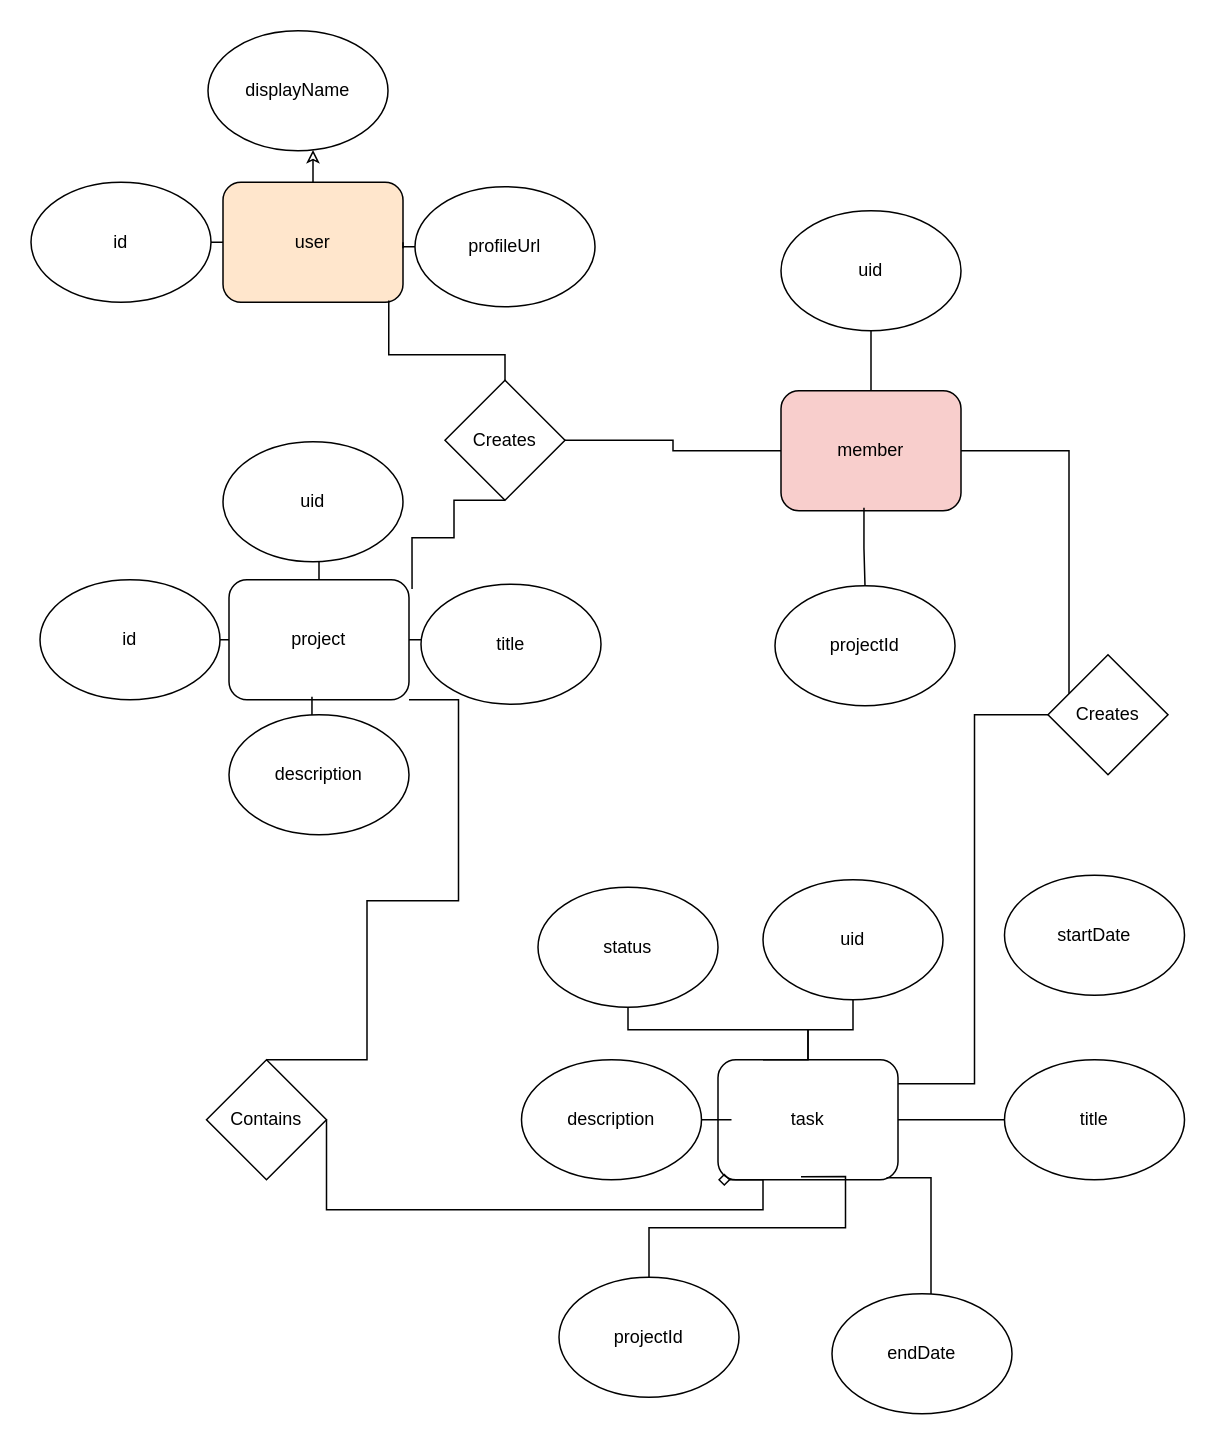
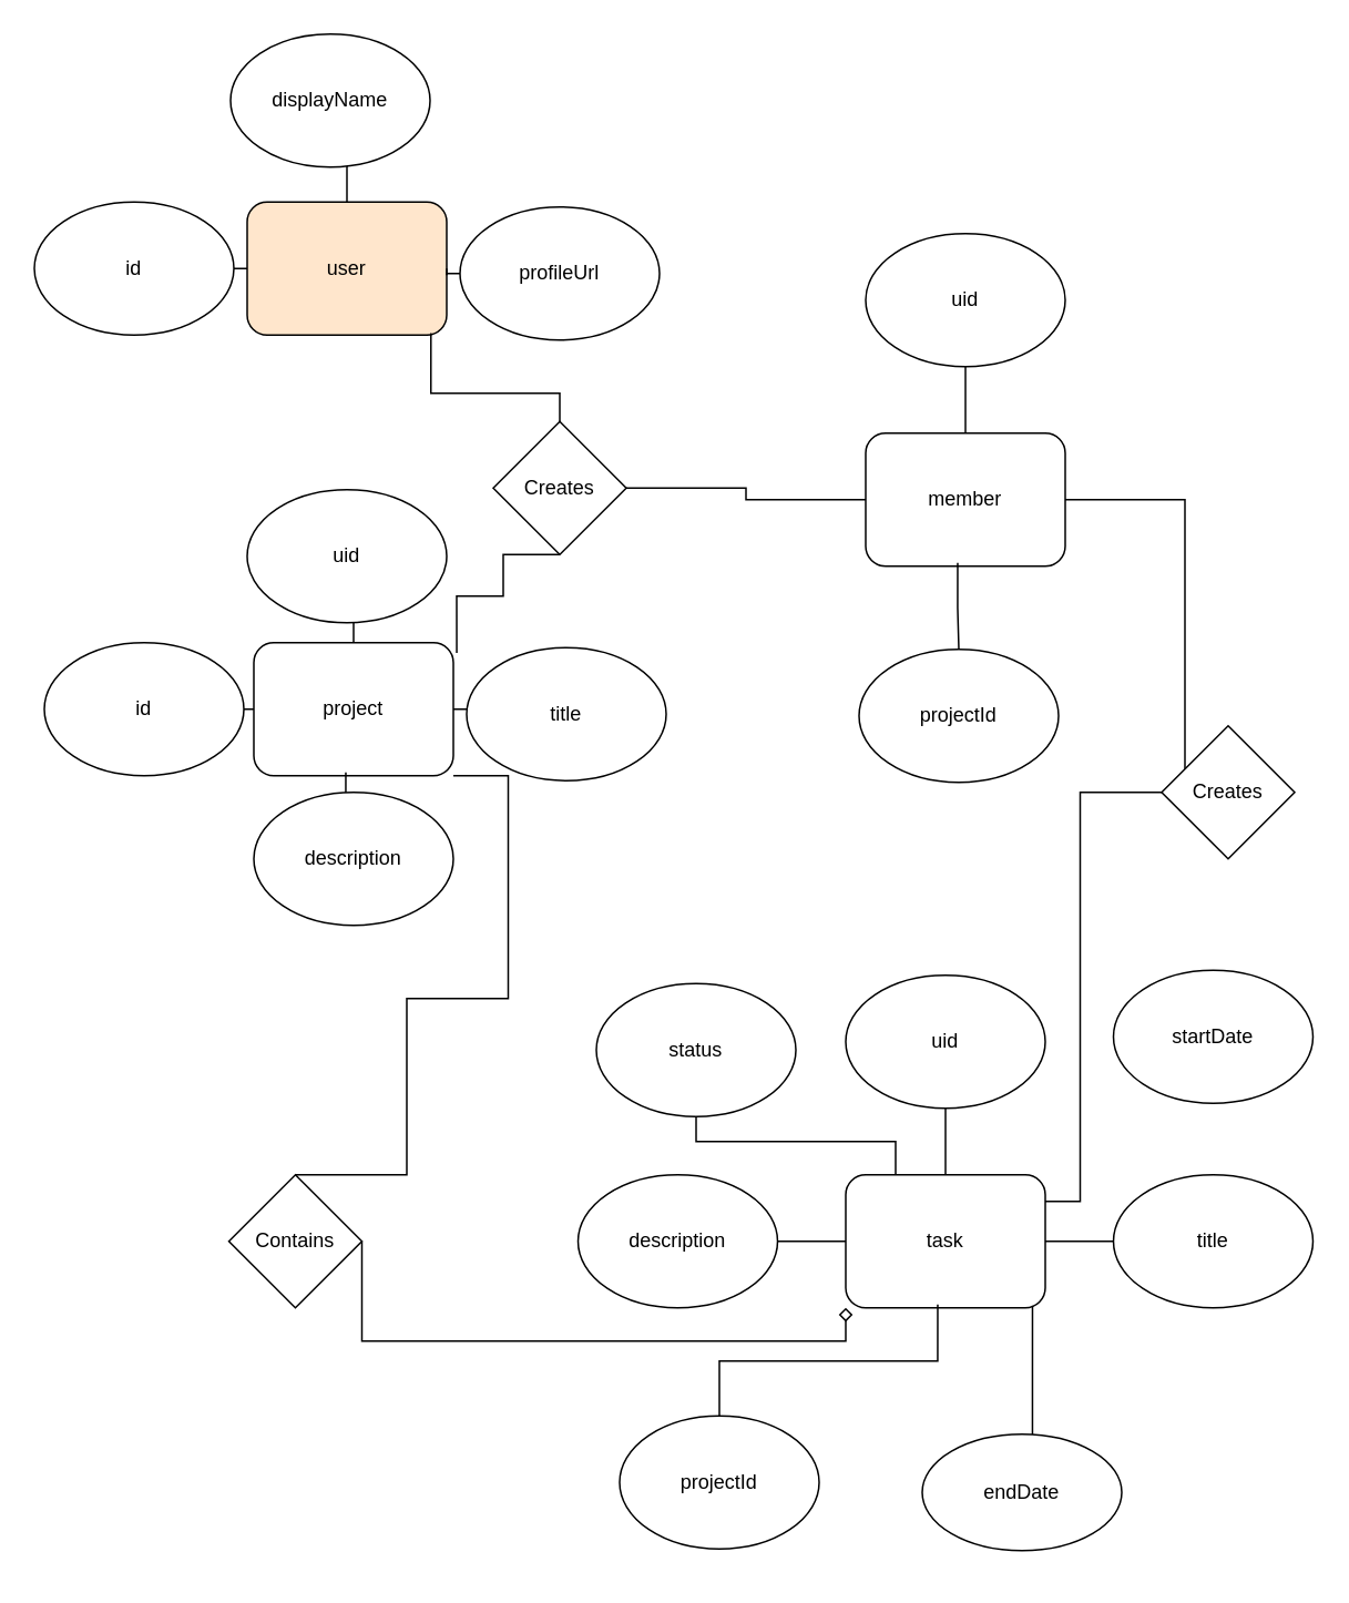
  <mxCell id="0" />
  <mxCell id="1" parent="0" />
  <mxCell id="2" style="edgeStyle=orthogonalEdgeStyle;rounded=0;orthogonalLoop=1;jettySize=auto;html=1;exitX=0;exitY=0.5;exitDx=0;exitDy=0;strokeColor=default;endArrow=none;endFill=0;" parent="1" source="3" target="4" edge="1"><mxGeometry relative="1" as="geometry" /></mxCell>
  <mxCell id="3" value="user" style="rounded=1;whiteSpace=wrap;html=1;fillColor=#ffe6cc;" parent="1" vertex="1"><mxGeometry x="148" y="121" width="120" height="80" as="geometry" /></mxCell>
  <mxCell id="4" value="id" style="ellipse;whiteSpace=wrap;html=1;" parent="1" vertex="1"><mxGeometry x="20" y="121" width="120" height="80" as="geometry" /></mxCell>
- <mxCell id="5" style="edgeStyle=orthogonalEdgeStyle;rounded=0;orthogonalLoop=1;jettySize=auto;html=1;exitX=0.5;exitY=0;exitDx=0;exitDy=0;strokeColor=default;endArrow=classic;endFill=0;" parent="1" source="3" target="6" edge="1"><mxGeometry relative="1" as="geometry"><mxPoint x="158" y="161" as="sourcePoint" /><Array as="points"><mxPoint x="208" y="83" /><mxPoint x="210" y="83" /></Array></mxGeometry></mxCell>
+ <mxCell id="5" style="edgeStyle=orthogonalEdgeStyle;rounded=0;orthogonalLoop=1;jettySize=auto;html=1;exitX=0.5;exitY=0;exitDx=0;exitDy=0;strokeColor=default;endArrow=none;endFill=0;" parent="1" source="3" target="6" edge="1"><mxGeometry relative="1" as="geometry"><mxPoint x="158" y="161" as="sourcePoint" /><Array as="points"><mxPoint x="208" y="83" /><mxPoint x="210" y="83" /></Array></mxGeometry></mxCell>
  <mxCell id="6" value="displayName" style="ellipse;whiteSpace=wrap;html=1;" parent="1" vertex="1"><mxGeometry x="138" y="20" width="120" height="80" as="geometry" /></mxCell>
  <mxCell id="7" style="edgeStyle=orthogonalEdgeStyle;rounded=0;orthogonalLoop=1;jettySize=auto;html=1;exitX=1;exitY=0.5;exitDx=0;exitDy=0;strokeColor=default;endArrow=none;endFill=0;" parent="1" source="3" target="8" edge="1"><mxGeometry relative="1" as="geometry"><mxPoint x="488" y="231" as="sourcePoint" /><Array as="points"><mxPoint x="268" y="165" /><mxPoint x="268" y="165" /></Array></mxGeometry></mxCell>
  <mxCell id="8" value="profileUrl" style="ellipse;whiteSpace=wrap;html=1;" parent="1" vertex="1"><mxGeometry x="276" y="124" width="120" height="80" as="geometry" /></mxCell>
  <mxCell id="9" style="edgeStyle=orthogonalEdgeStyle;rounded=0;orthogonalLoop=1;jettySize=auto;html=1;exitX=0;exitY=0.5;exitDx=0;exitDy=0;strokeColor=default;endArrow=none;endFill=0;" parent="1" source="10" target="11" edge="1"><mxGeometry relative="1" as="geometry" /></mxCell>
  <mxCell id="10" value="project" style="rounded=1;whiteSpace=wrap;html=1;" parent="1" vertex="1"><mxGeometry x="152" y="386" width="120" height="80" as="geometry" /></mxCell>
  <mxCell id="11" value="id" style="ellipse;whiteSpace=wrap;html=1;" parent="1" vertex="1"><mxGeometry x="26" y="386" width="120" height="80" as="geometry" /></mxCell>
  <mxCell id="12" style="edgeStyle=orthogonalEdgeStyle;rounded=0;orthogonalLoop=1;jettySize=auto;html=1;exitX=0.5;exitY=0;exitDx=0;exitDy=0;strokeColor=default;endArrow=none;endFill=0;" parent="1" source="10" target="13" edge="1"><mxGeometry relative="1" as="geometry"><mxPoint x="162" y="426" as="sourcePoint" /></mxGeometry></mxCell>
  <mxCell id="13" value="uid" style="ellipse;whiteSpace=wrap;html=1;" parent="1" vertex="1"><mxGeometry x="148" y="294" width="120" height="80" as="geometry" /></mxCell>
  <mxCell id="14" style="edgeStyle=orthogonalEdgeStyle;rounded=0;orthogonalLoop=1;jettySize=auto;html=1;exitX=1;exitY=0.5;exitDx=0;exitDy=0;strokeColor=default;endArrow=none;endFill=0;" parent="1" source="10" target="15" edge="1"><mxGeometry relative="1" as="geometry"><mxPoint x="492" y="496" as="sourcePoint" /></mxGeometry></mxCell>
  <mxCell id="15" value="title" style="ellipse;whiteSpace=wrap;html=1;" parent="1" vertex="1"><mxGeometry x="280" y="389" width="120" height="80" as="geometry" /></mxCell>
  <mxCell id="16" style="edgeStyle=orthogonalEdgeStyle;rounded=0;orthogonalLoop=1;jettySize=auto;html=1;exitX=0.461;exitY=0.974;exitDx=0;exitDy=0;strokeColor=default;endArrow=none;endFill=0;exitPerimeter=0;" parent="1" source="10" target="17" edge="1"><mxGeometry relative="1" as="geometry"><mxPoint x="123" y="531" as="sourcePoint" /></mxGeometry></mxCell>
  <mxCell id="17" value="description" style="ellipse;whiteSpace=wrap;html=1;" parent="1" vertex="1"><mxGeometry x="152" y="476" width="120" height="80" as="geometry" /></mxCell>
- <mxCell id="18" value="member" style="rounded=1;whiteSpace=wrap;html=1;fillColor=#f8cecc;" parent="1" vertex="1"><mxGeometry x="520" y="260" width="120" height="80" as="geometry" /></mxCell>
+ <mxCell id="18" value="member" style="rounded=1;whiteSpace=wrap;html=1;" parent="1" vertex="1"><mxGeometry x="520" y="260" width="120" height="80" as="geometry" /></mxCell>
  <mxCell id="19" style="edgeStyle=orthogonalEdgeStyle;rounded=0;orthogonalLoop=1;jettySize=auto;html=1;exitX=0.5;exitY=0;exitDx=0;exitDy=0;strokeColor=default;endArrow=none;endFill=0;" parent="1" source="18" target="20" edge="1"><mxGeometry relative="1" as="geometry"><mxPoint x="530" y="300" as="sourcePoint" /></mxGeometry></mxCell>
  <mxCell id="20" value="uid" style="ellipse;whiteSpace=wrap;html=1;" parent="1" vertex="1"><mxGeometry x="520" y="140" width="120" height="80" as="geometry" /></mxCell>
  <mxCell id="21" style="edgeStyle=orthogonalEdgeStyle;rounded=0;orthogonalLoop=1;jettySize=auto;html=1;exitX=0.461;exitY=0.974;exitDx=0;exitDy=0;strokeColor=default;endArrow=none;endFill=0;exitPerimeter=0;" parent="1" source="18" target="22" edge="1"><mxGeometry relative="1" as="geometry"><mxPoint x="491" y="405" as="sourcePoint" /></mxGeometry></mxCell>
  <mxCell id="22" value="projectId" style="ellipse;whiteSpace=wrap;html=1;" parent="1" vertex="1"><mxGeometry x="516" y="390" width="120" height="80" as="geometry" /></mxCell>
- <mxCell id="23" value="task" style="rounded=1;whiteSpace=wrap;html=1;" parent="1" vertex="1"><mxGeometry x="478" y="706" width="120" height="80" as="geometry" /></mxCell>
+ <mxCell id="23" value="task" style="rounded=1;whiteSpace=wrap;html=1;" parent="1" vertex="1"><mxGeometry x="508" y="706" width="120" height="80" as="geometry" /></mxCell>
  <mxCell id="24" style="edgeStyle=orthogonalEdgeStyle;rounded=0;orthogonalLoop=1;jettySize=auto;html=1;exitX=0.5;exitY=0;exitDx=0;exitDy=0;strokeColor=default;endArrow=none;endFill=0;" parent="1" source="23" target="25" edge="1"><mxGeometry relative="1" as="geometry"><mxPoint x="518" y="746" as="sourcePoint" /></mxGeometry></mxCell>
  <mxCell id="25" value="uid" style="ellipse;whiteSpace=wrap;html=1;" parent="1" vertex="1"><mxGeometry x="508" y="586" width="120" height="80" as="geometry" /></mxCell>
  <mxCell id="26" style="edgeStyle=orthogonalEdgeStyle;rounded=0;orthogonalLoop=1;jettySize=auto;html=1;exitX=0.461;exitY=0.974;exitDx=0;exitDy=0;strokeColor=default;endArrow=none;endFill=0;exitPerimeter=0;" parent="1" source="23" target="27" edge="1"><mxGeometry relative="1" as="geometry"><mxPoint x="479" y="851" as="sourcePoint" /><Array as="points"><mxPoint x="563" y="818" /><mxPoint x="432" y="818" /></Array></mxGeometry></mxCell>
  <mxCell id="27" value="projectId" style="ellipse;whiteSpace=wrap;html=1;" parent="1" vertex="1"><mxGeometry x="372" y="851" width="120" height="80" as="geometry" /></mxCell>
  <mxCell id="28" style="edgeStyle=orthogonalEdgeStyle;rounded=0;orthogonalLoop=1;jettySize=auto;html=1;exitX=1;exitY=0.5;exitDx=0;exitDy=0;strokeColor=default;endArrow=none;endFill=0;" parent="1" source="23" target="29" edge="1"><mxGeometry relative="1" as="geometry"><mxPoint x="804" y="626" as="sourcePoint" /></mxGeometry></mxCell>
  <mxCell id="29" value="title" style="ellipse;whiteSpace=wrap;html=1;" parent="1" vertex="1"><mxGeometry x="669" y="706" width="120" height="80" as="geometry" /></mxCell>
  <mxCell id="30" style="edgeStyle=orthogonalEdgeStyle;rounded=0;orthogonalLoop=1;jettySize=auto;html=1;exitX=0;exitY=0.5;exitDx=0;exitDy=0;strokeColor=default;endArrow=none;endFill=0;" parent="1" source="23" target="31" edge="1"><mxGeometry relative="1" as="geometry"><mxPoint x="739" y="664" as="sourcePoint" /></mxGeometry></mxCell>
  <mxCell id="31" value="description" style="ellipse;whiteSpace=wrap;html=1;" parent="1" vertex="1"><mxGeometry x="347" y="706" width="120" height="80" as="geometry" /></mxCell>
  <mxCell id="32" style="edgeStyle=orthogonalEdgeStyle;rounded=0;orthogonalLoop=1;jettySize=auto;html=1;exitX=0.936;exitY=0.984;exitDx=0;exitDy=0;strokeColor=default;endArrow=none;endFill=0;exitPerimeter=0;" parent="1" source="23" target="33" edge="1"><mxGeometry relative="1" as="geometry"><mxPoint x="657.5" y="852" as="sourcePoint" /><Array as="points"><mxPoint x="620" y="826" /><mxPoint x="620" y="826" /></Array></mxGeometry></mxCell>
- <mxCell id="33" value="endDate" style="ellipse;whiteSpace=wrap;html=1;" parent="1" vertex="1"><mxGeometry x="554" y="862" width="120" height="80" as="geometry" /></mxCell>
+ <mxCell id="33" value="endDate" style="ellipse;whiteSpace=wrap;html=1;" parent="1" vertex="1"><mxGeometry x="554" y="862" width="120" height="70" as="geometry" /></mxCell>
  <mxCell id="34" style="edgeStyle=orthogonalEdgeStyle;rounded=0;orthogonalLoop=1;jettySize=auto;html=1;exitX=0.25;exitY=0;exitDx=0;exitDy=0;strokeColor=default;endArrow=none;endFill=0;" parent="1" source="23" target="35" edge="1"><mxGeometry relative="1" as="geometry"><mxPoint x="317" y="631" as="sourcePoint" /><Array as="points"><mxPoint x="538" y="686" /><mxPoint x="418" y="686" /></Array></mxGeometry></mxCell>
  <mxCell id="35" value="status" style="ellipse;whiteSpace=wrap;html=1;" parent="1" vertex="1"><mxGeometry x="358" y="591" width="120" height="80" as="geometry" /></mxCell>
  <mxCell id="36" value="startDate" style="ellipse;whiteSpace=wrap;html=1;" parent="1" vertex="1"><mxGeometry x="669" y="583" width="120" height="80" as="geometry" /></mxCell>
  <mxCell id="37" style="edgeStyle=orthogonalEdgeStyle;rounded=0;orthogonalLoop=1;jettySize=auto;html=1;entryX=0.921;entryY=0.986;entryDx=0;entryDy=0;entryPerimeter=0;endArrow=none;endFill=0;" parent="1" source="40" target="3" edge="1"><mxGeometry relative="1" as="geometry"><Array as="points"><mxPoint x="336" y="236" /><mxPoint x="258" y="236" /></Array></mxGeometry></mxCell>
  <mxCell id="38" style="edgeStyle=orthogonalEdgeStyle;rounded=0;orthogonalLoop=1;jettySize=auto;html=1;entryX=1.017;entryY=0.077;entryDx=0;entryDy=0;entryPerimeter=0;exitX=0.5;exitY=1;exitDx=0;exitDy=0;endArrow=none;endFill=0;" parent="1" source="40" target="10" edge="1"><mxGeometry relative="1" as="geometry"><Array as="points"><mxPoint x="302" y="333" /><mxPoint x="302" y="358" /><mxPoint x="274" y="358" /></Array></mxGeometry></mxCell>
  <mxCell id="39" style="edgeStyle=orthogonalEdgeStyle;rounded=0;orthogonalLoop=1;jettySize=auto;html=1;entryX=0;entryY=0.5;entryDx=0;entryDy=0;endArrow=none;endFill=0;" edge="1" parent="1" source="40" target="18"><mxGeometry relative="1" as="geometry" /></mxCell>
  <mxCell id="40" value="Creates" style="rhombus;whiteSpace=wrap;html=1;" parent="1" vertex="1"><mxGeometry x="296" y="253" width="80" height="80" as="geometry" /></mxCell>
  <mxCell id="41" style="edgeStyle=orthogonalEdgeStyle;rounded=0;orthogonalLoop=1;jettySize=auto;html=1;exitX=0.5;exitY=0;exitDx=0;exitDy=0;entryX=1;entryY=1;entryDx=0;entryDy=0;endArrow=none;endFill=0;" edge="1" parent="1" source="43" target="10"><mxGeometry relative="1" as="geometry"><Array as="points"><mxPoint x="244" y="706" /><mxPoint x="244" y="600" /><mxPoint x="305" y="600" /><mxPoint x="305" y="466" /></Array></mxGeometry></mxCell>
  <mxCell id="42" style="edgeStyle=orthogonalEdgeStyle;rounded=0;orthogonalLoop=1;jettySize=auto;html=1;exitX=1;exitY=0.5;exitDx=0;exitDy=0;entryX=0;entryY=1;entryDx=0;entryDy=0;endArrow=diamond;endFill=0;" edge="1" parent="1" source="43" target="23"><mxGeometry relative="1" as="geometry"><Array as="points"><mxPoint x="217" y="806" /><mxPoint x="508" y="806" /></Array></mxGeometry></mxCell>
  <mxCell id="43" value="Contains" style="rhombus;whiteSpace=wrap;html=1;" vertex="1" parent="1"><mxGeometry x="137" y="706" width="80" height="80" as="geometry" /></mxCell>
  <mxCell id="44" style="edgeStyle=orthogonalEdgeStyle;rounded=0;orthogonalLoop=1;jettySize=auto;html=1;endArrow=none;endFill=0;" edge="1" parent="1" source="46" target="18"><mxGeometry relative="1" as="geometry"><Array as="points"><mxPoint x="712" y="300" /></Array></mxGeometry></mxCell>
  <mxCell id="45" style="edgeStyle=orthogonalEdgeStyle;rounded=0;orthogonalLoop=1;jettySize=auto;html=1;endArrow=none;endFill=0;" edge="1" parent="1" source="46" target="23"><mxGeometry relative="1" as="geometry"><Array as="points"><mxPoint x="649" y="476" /><mxPoint x="649" y="722" /></Array></mxGeometry></mxCell>
  <mxCell id="46" value="Creates" style="rhombus;whiteSpace=wrap;html=1;" vertex="1" parent="1"><mxGeometry x="698" y="436" width="80" height="80" as="geometry" /></mxCell>
